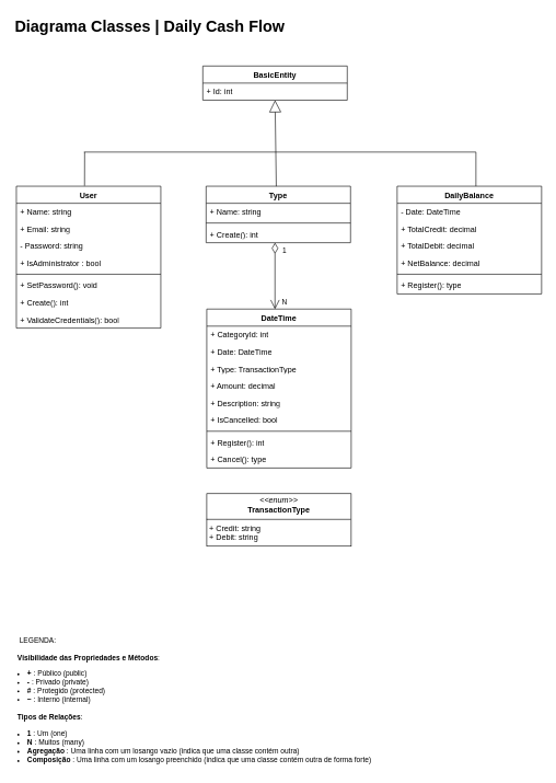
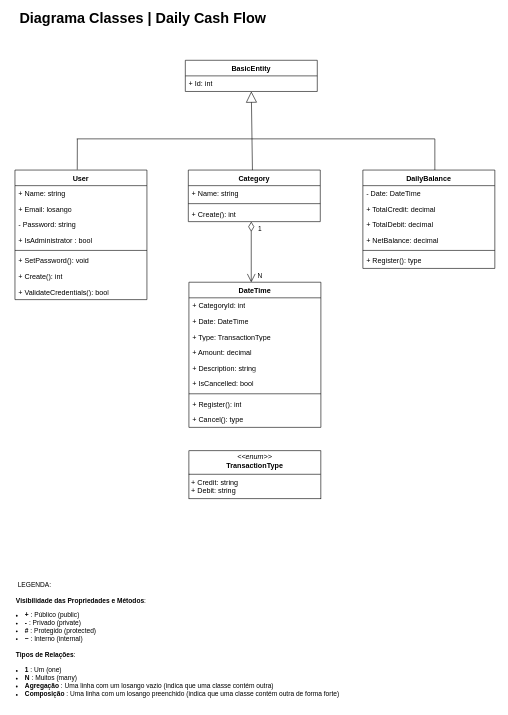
  <mxCell id="0" />
  <mxCell id="1" parent="0" />
  <mxCell id="2" value="User" style="swimlane;fontStyle=1;align=center;verticalAlign=top;childLayout=stackLayout;horizontal=1;startSize=26;horizontalStack=0;resizeParent=1;resizeParentMax=0;resizeLast=0;collapsible=1;marginBottom=0;whiteSpace=wrap;html=1;" parent="1" vertex="1"><mxGeometry x="24" y="283" width="220" height="216" as="geometry"><mxRectangle x="710" y="320" width="70" height="30" as="alternateBounds" /></mxGeometry></mxCell>
  <mxCell id="3" value="+ Name: string" style="text;strokeColor=none;fillColor=none;align=left;verticalAlign=top;spacingLeft=4;spacingRight=4;overflow=hidden;rotatable=0;points=[[0,0.5],[1,0.5]];portConstraint=eastwest;whiteSpace=wrap;html=1;" parent="2" vertex="1"><mxGeometry y="26" width="220" height="26" as="geometry" /></mxCell>
- <mxCell id="4" value="+ Email: string" style="text;strokeColor=none;fillColor=none;align=left;verticalAlign=top;spacingLeft=4;spacingRight=4;overflow=hidden;rotatable=0;points=[[0,0.5],[1,0.5]];portConstraint=eastwest;whiteSpace=wrap;html=1;" parent="2" vertex="1"><mxGeometry y="52" width="220" height="26" as="geometry" /></mxCell>
+ <mxCell id="4" value="+ Email: losango" style="text;strokeColor=none;fillColor=none;align=left;verticalAlign=top;spacingLeft=4;spacingRight=4;overflow=hidden;rotatable=0;points=[[0,0.5],[1,0.5]];portConstraint=eastwest;whiteSpace=wrap;html=1;" parent="2" vertex="1"><mxGeometry y="52" width="220" height="26" as="geometry" /></mxCell>
  <mxCell id="5" value="- Password: string" style="text;strokeColor=none;fillColor=none;align=left;verticalAlign=top;spacingLeft=4;spacingRight=4;overflow=hidden;rotatable=0;points=[[0,0.5],[1,0.5]];portConstraint=eastwest;whiteSpace=wrap;html=1;" parent="2" vertex="1"><mxGeometry y="78" width="220" height="26" as="geometry" /></mxCell>
  <mxCell id="6" value="+ IsAdministrator : bool" style="text;strokeColor=none;fillColor=none;align=left;verticalAlign=top;spacingLeft=4;spacingRight=4;overflow=hidden;rotatable=0;points=[[0,0.5],[1,0.5]];portConstraint=eastwest;whiteSpace=wrap;html=1;" vertex="1" parent="2"><mxGeometry y="104" width="220" height="26" as="geometry" /></mxCell>
  <mxCell id="7" value="" style="line;strokeWidth=1;fillColor=none;align=left;verticalAlign=middle;spacingTop=-1;spacingLeft=3;spacingRight=3;rotatable=0;labelPosition=right;points=[];portConstraint=eastwest;strokeColor=inherit;" parent="2" vertex="1"><mxGeometry y="130" width="220" height="8" as="geometry" /></mxCell>
  <mxCell id="8" value="+ SetPassword(): void" style="text;strokeColor=none;fillColor=none;align=left;verticalAlign=top;spacingLeft=4;spacingRight=4;overflow=hidden;rotatable=0;points=[[0,0.5],[1,0.5]];portConstraint=eastwest;whiteSpace=wrap;html=1;" vertex="1" parent="2"><mxGeometry y="138" width="220" height="26" as="geometry" /></mxCell>
  <mxCell id="9" value="+ Create(): int" style="text;strokeColor=none;fillColor=none;align=left;verticalAlign=top;spacingLeft=4;spacingRight=4;overflow=hidden;rotatable=0;points=[[0,0.5],[1,0.5]];portConstraint=eastwest;whiteSpace=wrap;html=1;" parent="2" vertex="1"><mxGeometry y="164" width="220" height="26" as="geometry" /></mxCell>
  <mxCell id="10" value="+ ValidateCredentials(): bool" style="text;strokeColor=none;fillColor=none;align=left;verticalAlign=top;spacingLeft=4;spacingRight=4;overflow=hidden;rotatable=0;points=[[0,0.5],[1,0.5]];portConstraint=eastwest;whiteSpace=wrap;html=1;" vertex="1" parent="2"><mxGeometry y="190" width="220" height="26" as="geometry" /></mxCell>
  <mxCell id="11" value="&lt;span style=&quot;text-wrap: nowrap;&quot;&gt;DateTime&lt;/span&gt;" style="swimlane;fontStyle=1;align=center;verticalAlign=top;childLayout=stackLayout;horizontal=1;startSize=26;horizontalStack=0;resizeParent=1;resizeParentMax=0;resizeLast=0;collapsible=1;marginBottom=0;whiteSpace=wrap;html=1;" parent="1" vertex="1"><mxGeometry x="314" y="470" width="220" height="242" as="geometry"><mxRectangle x="120" y="570" width="70" height="30" as="alternateBounds" /></mxGeometry></mxCell>
  <mxCell id="12" value="+ CategoryId: int" style="text;strokeColor=none;fillColor=none;align=left;verticalAlign=top;spacingLeft=4;spacingRight=4;overflow=hidden;rotatable=0;points=[[0,0.5],[1,0.5]];portConstraint=eastwest;whiteSpace=wrap;html=1;" parent="11" vertex="1"><mxGeometry y="26" width="220" height="26" as="geometry" /></mxCell>
  <mxCell id="13" value="+&amp;nbsp;&lt;span style=&quot;text-wrap: nowrap;&quot;&gt;Date&lt;/span&gt;: DateTime" style="text;strokeColor=none;fillColor=none;align=left;verticalAlign=top;spacingLeft=4;spacingRight=4;overflow=hidden;rotatable=0;points=[[0,0.5],[1,0.5]];portConstraint=eastwest;whiteSpace=wrap;html=1;" parent="11" vertex="1"><mxGeometry y="52" width="220" height="26" as="geometry" /></mxCell>
  <mxCell id="14" value="+ Type: TransactionType" style="text;strokeColor=none;fillColor=none;align=left;verticalAlign=top;spacingLeft=4;spacingRight=4;overflow=hidden;rotatable=0;points=[[0,0.5],[1,0.5]];portConstraint=eastwest;whiteSpace=wrap;html=1;" parent="11" vertex="1"><mxGeometry y="78" width="220" height="26" as="geometry" /></mxCell>
  <mxCell id="15" value="+ Amount: decimal" style="text;strokeColor=none;fillColor=none;align=left;verticalAlign=top;spacingLeft=4;spacingRight=4;overflow=hidden;rotatable=0;points=[[0,0.5],[1,0.5]];portConstraint=eastwest;whiteSpace=wrap;html=1;" parent="11" vertex="1"><mxGeometry y="104" width="220" height="26" as="geometry" /></mxCell>
  <mxCell id="16" value="+ Description:&amp;nbsp;&lt;span class=&quot;hljs-built_in&quot;&gt;string&lt;/span&gt;" style="text;strokeColor=none;fillColor=none;align=left;verticalAlign=top;spacingLeft=4;spacingRight=4;overflow=hidden;rotatable=0;points=[[0,0.5],[1,0.5]];portConstraint=eastwest;whiteSpace=wrap;html=1;" vertex="1" parent="11"><mxGeometry y="130" width="220" height="26" as="geometry" /></mxCell>
  <mxCell id="17" value="+ IsCancelled:&amp;nbsp;&lt;span class=&quot;hljs-built_in&quot;&gt;bool&lt;/span&gt;" style="text;strokeColor=none;fillColor=none;align=left;verticalAlign=top;spacingLeft=4;spacingRight=4;overflow=hidden;rotatable=0;points=[[0,0.5],[1,0.5]];portConstraint=eastwest;whiteSpace=wrap;html=1;" vertex="1" parent="11"><mxGeometry y="156" width="220" height="26" as="geometry" /></mxCell>
  <mxCell id="18" value="" style="line;strokeWidth=1;fillColor=none;align=left;verticalAlign=middle;spacingTop=-1;spacingLeft=3;spacingRight=3;rotatable=0;labelPosition=right;points=[];portConstraint=eastwest;strokeColor=inherit;" parent="11" vertex="1"><mxGeometry y="182" width="220" height="8" as="geometry" /></mxCell>
  <mxCell id="19" value="+ Register(): int" style="text;strokeColor=none;fillColor=none;align=left;verticalAlign=top;spacingLeft=4;spacingRight=4;overflow=hidden;rotatable=0;points=[[0,0.5],[1,0.5]];portConstraint=eastwest;whiteSpace=wrap;html=1;" parent="11" vertex="1"><mxGeometry y="190" width="220" height="26" as="geometry" /></mxCell>
  <mxCell id="20" value="+ Cancel(): type" style="text;strokeColor=none;fillColor=none;align=left;verticalAlign=top;spacingLeft=4;spacingRight=4;overflow=hidden;rotatable=0;points=[[0,0.5],[1,0.5]];portConstraint=eastwest;whiteSpace=wrap;html=1;" parent="11" vertex="1"><mxGeometry y="216" width="220" height="26" as="geometry" /></mxCell>
  <mxCell id="21" value="&lt;span class=&quot;hljs-title&quot;&gt;DailyBalance&lt;/span&gt;" style="swimlane;fontStyle=1;align=center;verticalAlign=top;childLayout=stackLayout;horizontal=1;startSize=26;horizontalStack=0;resizeParent=1;resizeParentMax=0;resizeLast=0;collapsible=1;marginBottom=0;whiteSpace=wrap;html=1;" parent="1" vertex="1"><mxGeometry x="604" y="283" width="220" height="164" as="geometry"><mxRectangle x="120" y="570" width="70" height="30" as="alternateBounds" /></mxGeometry></mxCell>
  <mxCell id="22" value="-&amp;nbsp;&lt;span style=&quot;text-wrap: nowrap;&quot;&gt;Date&lt;/span&gt;: DateTime" style="text;strokeColor=none;fillColor=none;align=left;verticalAlign=top;spacingLeft=4;spacingRight=4;overflow=hidden;rotatable=0;points=[[0,0.5],[1,0.5]];portConstraint=eastwest;whiteSpace=wrap;html=1;" parent="21" vertex="1"><mxGeometry y="26" width="220" height="26" as="geometry" /></mxCell>
  <mxCell id="23" value="+ TotalCredit: decimal" style="text;strokeColor=none;fillColor=none;align=left;verticalAlign=top;spacingLeft=4;spacingRight=4;overflow=hidden;rotatable=0;points=[[0,0.5],[1,0.5]];portConstraint=eastwest;whiteSpace=wrap;html=1;" parent="21" vertex="1"><mxGeometry y="52" width="220" height="26" as="geometry" /></mxCell>
  <mxCell id="24" value="+ TotalDebit: decimal" style="text;strokeColor=none;fillColor=none;align=left;verticalAlign=top;spacingLeft=4;spacingRight=4;overflow=hidden;rotatable=0;points=[[0,0.5],[1,0.5]];portConstraint=eastwest;whiteSpace=wrap;html=1;" vertex="1" parent="21"><mxGeometry y="78" width="220" height="26" as="geometry" /></mxCell>
  <mxCell id="25" value="+ NetBalance: decimal" style="text;strokeColor=none;fillColor=none;align=left;verticalAlign=top;spacingLeft=4;spacingRight=4;overflow=hidden;rotatable=0;points=[[0,0.5],[1,0.5]];portConstraint=eastwest;whiteSpace=wrap;html=1;" vertex="1" parent="21"><mxGeometry y="104" width="220" height="26" as="geometry" /></mxCell>
  <mxCell id="26" value="" style="line;strokeWidth=1;fillColor=none;align=left;verticalAlign=middle;spacingTop=-1;spacingLeft=3;spacingRight=3;rotatable=0;labelPosition=right;points=[];portConstraint=eastwest;strokeColor=inherit;" parent="21" vertex="1"><mxGeometry y="130" width="220" height="8" as="geometry" /></mxCell>
  <mxCell id="27" value="+ Register(): type" style="text;strokeColor=none;fillColor=none;align=left;verticalAlign=top;spacingLeft=4;spacingRight=4;overflow=hidden;rotatable=0;points=[[0,0.5],[1,0.5]];portConstraint=eastwest;whiteSpace=wrap;html=1;" parent="21" vertex="1"><mxGeometry y="138" width="220" height="26" as="geometry" /></mxCell>
- <mxCell id="28" value="&lt;h1 style=&quot;margin-top: 0px;&quot;&gt;&lt;span style=&quot;text-align: center; text-wrap: nowrap;&quot;&gt;Diagrama Classes |&amp;nbsp;Daily Cash Flow&lt;/span&gt;&lt;/h1&gt;" style="text;html=1;whiteSpace=wrap;overflow=hidden;rounded=0;" parent="1" vertex="1"><mxGeometry x="20" y="20" width="800" height="50" as="geometry" /></mxCell>
+ <mxCell id="28" value="&lt;h1 style=&quot;margin-top: 0px;&quot;&gt;&lt;span style=&quot;text-align: center; text-wrap: nowrap;&quot;&gt;Diagrama Classes |&amp;nbsp;Daily Cash Flow&lt;/span&gt;&lt;/h1&gt;" style="text;html=1;whiteSpace=wrap;overflow=hidden;rounded=0;" parent="1" vertex="1"><mxGeometry x="30" y="10" width="800" height="50" as="geometry" /></mxCell>
  <mxCell id="29" value="BasicEntity" style="swimlane;fontStyle=1;align=center;verticalAlign=top;childLayout=stackLayout;horizontal=1;startSize=26;horizontalStack=0;resizeParent=1;resizeParentMax=0;resizeLast=0;collapsible=1;marginBottom=0;whiteSpace=wrap;html=1;" parent="1" vertex="1"><mxGeometry x="308" y="100" width="220" height="52" as="geometry"><mxRectangle x="710" y="320" width="70" height="30" as="alternateBounds" /></mxGeometry></mxCell>
  <mxCell id="30" value="+ Id: int" style="text;strokeColor=none;fillColor=none;align=left;verticalAlign=top;spacingLeft=4;spacingRight=4;overflow=hidden;rotatable=0;points=[[0,0.5],[1,0.5]];portConstraint=eastwest;whiteSpace=wrap;html=1;" parent="29" vertex="1"><mxGeometry y="26" width="220" height="26" as="geometry" /></mxCell>
- <mxCell id="31" value="&lt;span class=&quot;hljs-title&quot;&gt;Type&lt;/span&gt;" style="swimlane;fontStyle=1;align=center;verticalAlign=top;childLayout=stackLayout;horizontal=1;startSize=26;horizontalStack=0;resizeParent=1;resizeParentMax=0;resizeLast=0;collapsible=1;marginBottom=0;whiteSpace=wrap;html=1;" vertex="1" parent="1"><mxGeometry x="313" y="283" width="220" height="86" as="geometry"><mxRectangle x="710" y="320" width="70" height="30" as="alternateBounds" /></mxGeometry></mxCell>
+ <mxCell id="31" value="&lt;span class=&quot;hljs-title&quot;&gt;Category&lt;/span&gt;" style="swimlane;fontStyle=1;align=center;verticalAlign=top;childLayout=stackLayout;horizontal=1;startSize=26;horizontalStack=0;resizeParent=1;resizeParentMax=0;resizeLast=0;collapsible=1;marginBottom=0;whiteSpace=wrap;html=1;" vertex="1" parent="1"><mxGeometry x="313" y="283" width="220" height="86" as="geometry"><mxRectangle x="710" y="320" width="70" height="30" as="alternateBounds" /></mxGeometry></mxCell>
  <mxCell id="32" value="+ Name: string" style="text;strokeColor=none;fillColor=none;align=left;verticalAlign=top;spacingLeft=4;spacingRight=4;overflow=hidden;rotatable=0;points=[[0,0.5],[1,0.5]];portConstraint=eastwest;whiteSpace=wrap;html=1;" vertex="1" parent="31"><mxGeometry y="26" width="220" height="26" as="geometry" /></mxCell>
  <mxCell id="33" value="" style="line;strokeWidth=1;fillColor=none;align=left;verticalAlign=middle;spacingTop=-1;spacingLeft=3;spacingRight=3;rotatable=0;labelPosition=right;points=[];portConstraint=eastwest;strokeColor=inherit;" vertex="1" parent="31"><mxGeometry y="52" width="220" height="8" as="geometry" /></mxCell>
  <mxCell id="34" value="+ Create(): int" style="text;strokeColor=none;fillColor=none;align=left;verticalAlign=top;spacingLeft=4;spacingRight=4;overflow=hidden;rotatable=0;points=[[0,0.5],[1,0.5]];portConstraint=eastwest;whiteSpace=wrap;html=1;" vertex="1" parent="31"><mxGeometry y="60" width="220" height="26" as="geometry" /></mxCell>
  <mxCell id="35" value="&lt;p style=&quot;margin:0px;margin-top:4px;text-align:center;&quot;&gt;&lt;i&gt;&amp;lt;&amp;lt;enum&amp;gt;&amp;gt;&lt;/i&gt;&lt;br&gt;&lt;span style=&quot;text-align: left;&quot;&gt;&lt;b&gt;TransactionType&lt;/b&gt;&lt;/span&gt;&lt;br&gt;&lt;/p&gt;&lt;hr size=&quot;1&quot; style=&quot;border-style:solid;&quot;&gt;&lt;p style=&quot;margin:0px;margin-left:4px;&quot;&gt;+ Credit: string&lt;br&gt;+ Debit:&amp;nbsp;&lt;span style=&quot;background-color: initial;&quot;&gt;string&lt;/span&gt;&lt;/p&gt;&lt;hr size=&quot;1&quot; style=&quot;border-style:solid;&quot;&gt;&lt;p style=&quot;margin:0px;margin-left:4px;&quot;&gt;&lt;br&gt;&lt;/p&gt;" style="verticalAlign=top;align=left;overflow=fill;html=1;whiteSpace=wrap;" vertex="1" parent="1"><mxGeometry x="314" y="751" width="220" height="80" as="geometry" /></mxCell>
  <mxCell id="36" value="" style="group" vertex="1" connectable="0" parent="1"><mxGeometry x="127" y="231" width="597" height="52" as="geometry" /></mxCell>
  <mxCell id="37" value="" style="endArrow=none;html=1;rounded=0;exitX=0.472;exitY=-0.003;exitDx=0;exitDy=0;exitPerimeter=0;" edge="1" parent="36" source="2"><mxGeometry width="50" height="50" relative="1" as="geometry"><mxPoint x="-3" y="50.732" as="sourcePoint" /><mxPoint x="1" as="targetPoint" /></mxGeometry></mxCell>
  <mxCell id="38" value="" style="endArrow=none;html=1;rounded=0;" edge="1" parent="36"><mxGeometry width="50" height="50" relative="1" as="geometry"><mxPoint as="sourcePoint" /><mxPoint x="597" as="targetPoint" /></mxGeometry></mxCell>
  <mxCell id="39" value="" style="endArrow=none;html=1;rounded=0;exitX=0.472;exitY=-0.003;exitDx=0;exitDy=0;exitPerimeter=0;" edge="1" parent="36"><mxGeometry width="50" height="50" relative="1" as="geometry"><mxPoint x="597" y="52" as="sourcePoint" /><mxPoint x="597" as="targetPoint" /></mxGeometry></mxCell>
  <mxCell id="40" value="" style="endArrow=block;endSize=16;endFill=0;html=1;rounded=0;entryX=0.5;entryY=1;entryDx=0;entryDy=0;exitX=0.486;exitY=0.001;exitDx=0;exitDy=0;exitPerimeter=0;" edge="1" parent="1" source="31" target="29"><mxGeometry width="160" relative="1" as="geometry"><mxPoint x="421" y="281" as="sourcePoint" /><mxPoint x="419.1" y="155.052" as="targetPoint" /></mxGeometry></mxCell>
  <mxCell id="41" value="" style="endArrow=open;html=1;endSize=12;startArrow=diamondThin;startSize=14;startFill=0;edgeStyle=orthogonalEdgeStyle;rounded=0;entryX=0.477;entryY=0.001;entryDx=0;entryDy=0;entryPerimeter=0;exitX=0.477;exitY=1;exitDx=0;exitDy=0;exitPerimeter=0;" edge="1" parent="1" source="34"><mxGeometry relative="1" as="geometry"><mxPoint x="416.94" y="369.182" as="sourcePoint" /><mxPoint x="417.94" y="470.242" as="targetPoint" /></mxGeometry></mxCell>
  <mxCell id="42" value="N" style="edgeLabel;resizable=0;html=1;align=left;verticalAlign=top;" connectable="0" vertex="1" parent="41"><mxGeometry x="-1" relative="1" as="geometry"><mxPoint x="9" y="77" as="offset" /></mxGeometry></mxCell>
  <mxCell id="43" value="1" style="edgeLabel;resizable=0;html=1;align=right;verticalAlign=top;" connectable="0" vertex="1" parent="41"><mxGeometry x="1" relative="1" as="geometry"><mxPoint x="18" y="-102" as="offset" /></mxGeometry></mxCell>
  <mxCell id="44" value="&lt;p style=&quot;font-size: 11px;&quot;&gt;&amp;nbsp;&lt;span style=&quot;background-color: initial;&quot;&gt;LEGENDA:&lt;br&gt;&lt;br&gt;&lt;/span&gt;&lt;strong&gt;Visibilidade das Propriedades e Métodos&lt;/strong&gt;:&lt;/p&gt;&lt;li style=&quot;font-size: 11px;&quot;&gt;&lt;strong&gt;+&lt;/strong&gt;&amp;nbsp;: Público (public)&lt;/li&gt;&lt;li style=&quot;font-size: 11px;&quot;&gt;&lt;strong&gt;-&lt;/strong&gt;&amp;nbsp;: Privado (private)&lt;/li&gt;&lt;li style=&quot;font-size: 11px;&quot;&gt;&lt;strong&gt;#&lt;/strong&gt;&amp;nbsp;: Protegido (protected)&lt;/li&gt;&lt;li style=&quot;font-size: 11px;&quot;&gt;&lt;strong&gt;~&lt;/strong&gt;&amp;nbsp;: Interno (internal)&lt;br&gt;&lt;br&gt;&lt;strong&gt;Tipos de Relações&lt;/strong&gt;:&lt;br&gt;&lt;br&gt;&lt;/li&gt;&lt;li style=&quot;font-size: 11px;&quot;&gt;&lt;strong&gt;1&lt;/strong&gt;&amp;nbsp;: Um (one)&lt;/li&gt;&lt;li style=&quot;font-size: 11px;&quot;&gt;&lt;strong&gt;N&lt;/strong&gt;&amp;nbsp;: Muitos (many)&lt;/li&gt;&lt;li style=&quot;font-size: 11px;&quot;&gt;&lt;strong&gt;Agregação&lt;/strong&gt;&amp;nbsp;: Uma linha com um losango vazio (indica que uma classe contém outra)&lt;/li&gt;&lt;li style=&quot;font-size: 11px;&quot;&gt;&lt;strong&gt;Composição&lt;/strong&gt;&amp;nbsp;: Uma linha com um losango preenchido (indica que uma classe contém outra de forma forte)&lt;/li&gt;" style="text;html=1;align=left;verticalAlign=middle;whiteSpace=wrap;rounded=0;" vertex="1" parent="1"><mxGeometry x="24" y="950" width="566" height="220" as="geometry" /></mxCell>
